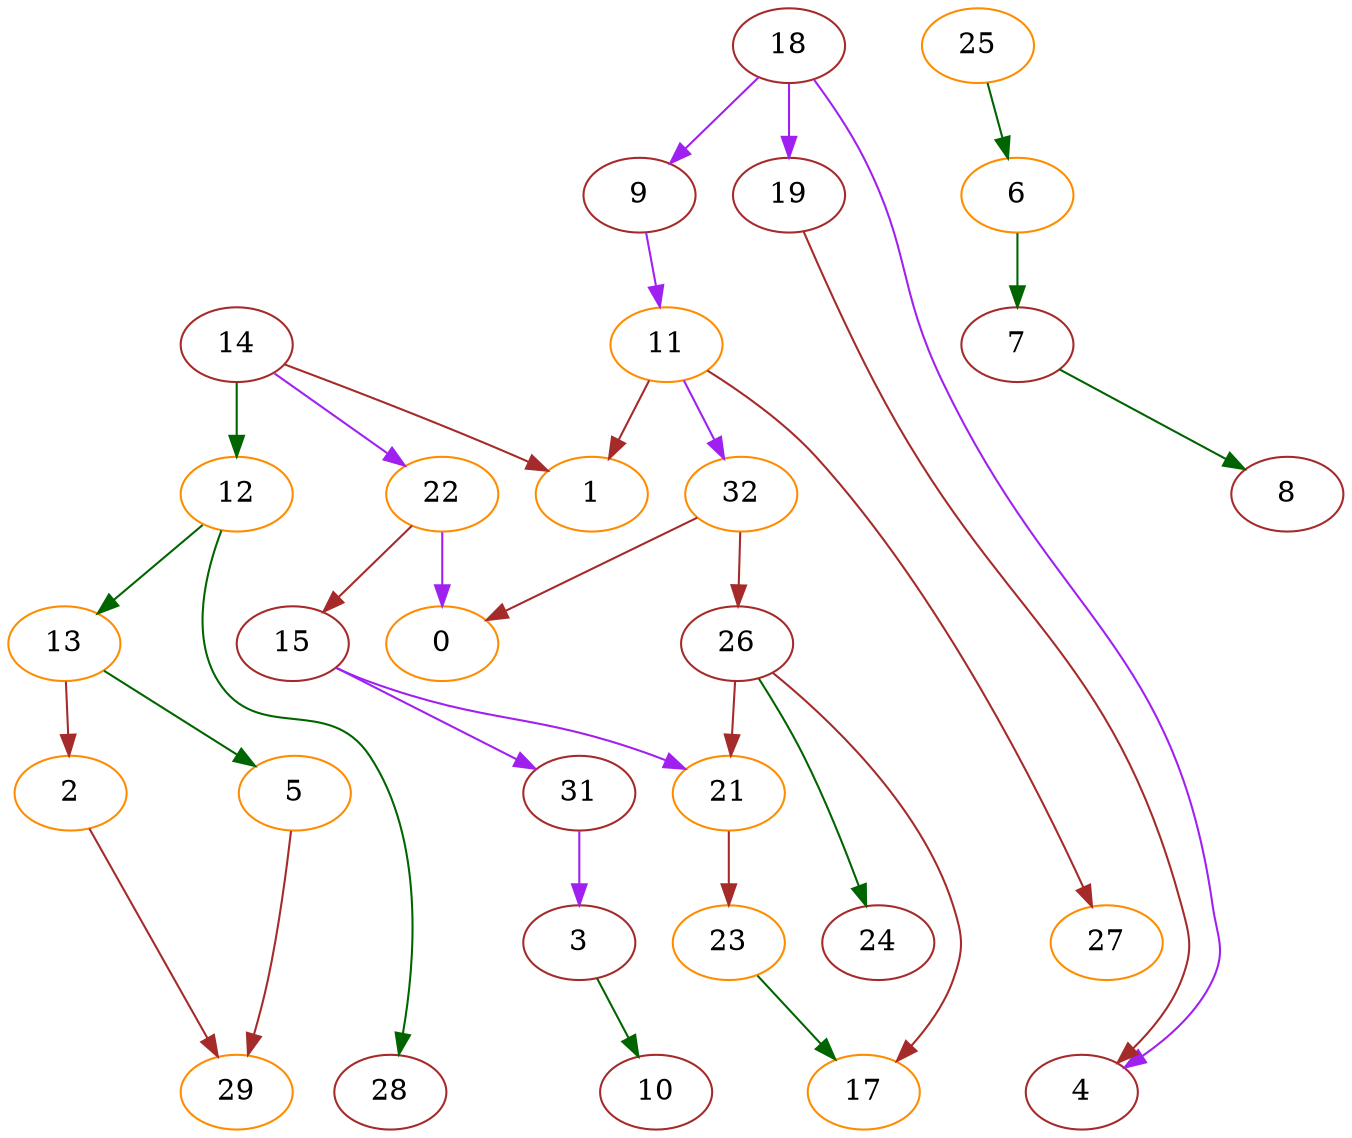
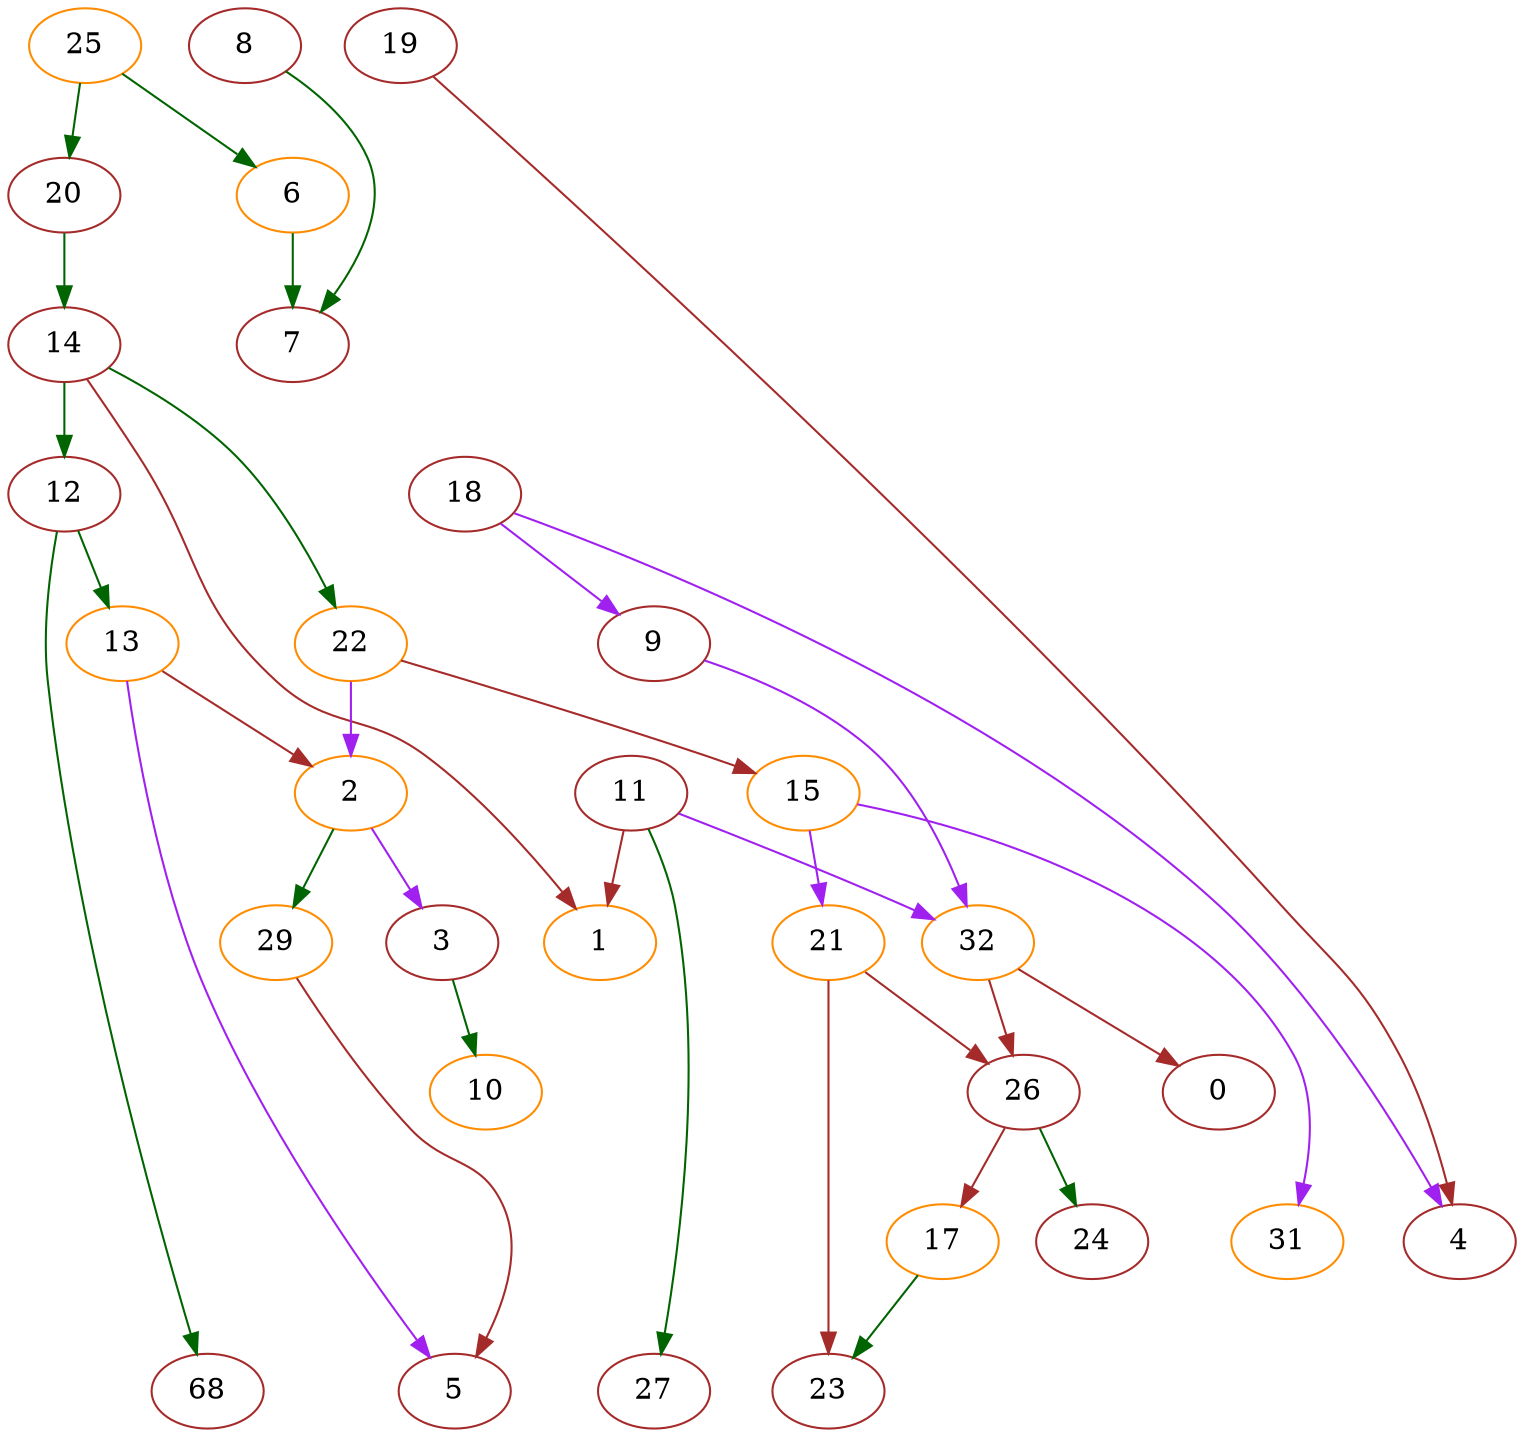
  digraph {
    node [color=brown]
    edge [color=darkgreen weight=0]
    2 [color=darkorange]
    29 [color=darkorange]
    3
-   10
-   5 [color=darkorange]
+   10 [color=darkorange]
+   5
    6 [color=darkorange]
    7
    8
-   11 [color=darkorange]
+   11
    9
    1 [color=darkorange]
-   27 [color=darkorange]
+   27
    32 [color=darkorange]
-   0 [color=darkorange]
+   0
    26
    21 [color=darkorange]
    17 [color=darkorange]
    24
-   23 [color=darkorange]
+   23
    13 [color=darkorange]
-   12 [color=darkorange]
-   28
+   12
+   28 [label=68]
    14
    22 [color=darkorange]
-   15
-   31
+   15 [color=darkorange]
+   31 [color=darkorange]
    18
    19
    4
+   20
    25 [color=darkorange]
-   2 -> 29 [color=brown]
+   2 -> 29
    3 -> 10
-   5 -> 29 [color=brown]
+   29 -> 5 [color=brown]
    6 -> 7 [weight=2]
-   7 -> 8
+   8 -> 7
    11 -> 1 [color=brown weight=1]
-   11 -> 27 [color=brown]
+   11 -> 27
    11 -> 32 [color=purple weight=1]
-   9 -> 11 [color=purple]
+   9 -> 32 [color=purple]
    32 -> 0 [color=brown]
    32 -> 26 [color=brown]
-   26 -> 21 [color=brown]
+   21 -> 26 [color=brown]
    26 -> 17 [color=brown]
    26 -> 24
    21 -> 23 [color=brown weight=2]
-   23 -> 17
+   17 -> 23
    13 -> 2 [color=brown]
-   13 -> 5
+   13 -> 5 [color=purple]
    12 -> 13
    12 -> 28
    14 -> 1 [color=brown]
    14 -> 12 [weight=1]
-   14 -> 22 [color=purple]
-   22 -> 0 [color=purple weight=2]
+   14 -> 22
+   22 -> 2 [color=purple weight=2]
    22 -> 15 [color=brown]
    15 -> 21 [color=purple]
    15 -> 31 [color=purple]
-   31 -> 3 [color=purple]
+   2 -> 3 [color=purple]
    18 -> 9 [color=purple]
-   18 -> 19 [color=purple weight=1]
    18 -> 4 [color=purple]
    19 -> 4 [color=brown]
+   20 -> 14 [weight=1]
    25 -> 6
+   25 -> 20
  }
